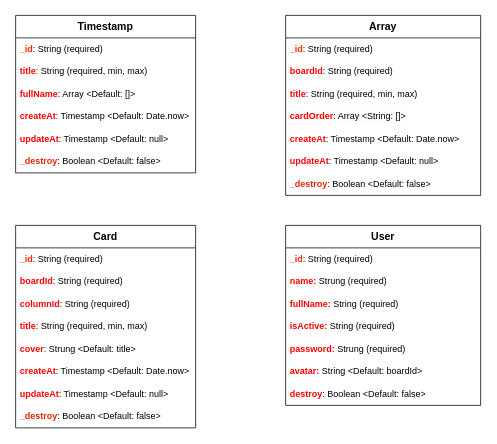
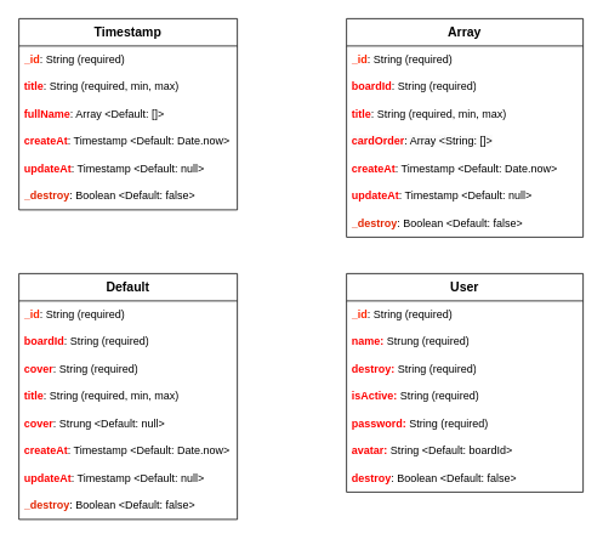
  <mxCell id="0" />
  <mxCell id="1" parent="0" />
  <mxCell id="2" value="&lt;b&gt;&lt;font style=&quot;font-size: 14px;&quot;&gt;Timestamp&lt;/font&gt;&lt;/b&gt;" style="swimlane;fontStyle=0;childLayout=stackLayout;horizontal=1;startSize=30;horizontalStack=0;resizeParent=1;resizeParentMax=0;resizeLast=0;collapsible=1;marginBottom=0;whiteSpace=wrap;html=1;" vertex="1" parent="1"><mxGeometry x="20" y="20" width="240" height="210" as="geometry" /></mxCell>
  <mxCell id="3" value="&lt;font color=&quot;#ff2600&quot;&gt;&lt;b&gt;_id&lt;/b&gt;&lt;/font&gt;: String (required)" style="text;strokeColor=none;fillColor=none;align=left;verticalAlign=middle;spacingLeft=4;spacingRight=4;overflow=hidden;points=[[0,0.5],[1,0.5]];portConstraint=eastwest;rotatable=0;whiteSpace=wrap;html=1;" vertex="1" parent="2"><mxGeometry y="30" width="240" height="30" as="geometry" /></mxCell>
  <mxCell id="4" value="&lt;b&gt;&lt;font color=&quot;#ff0000&quot;&gt;title&lt;/font&gt;&lt;/b&gt;: String (required, min, max)" style="text;strokeColor=none;fillColor=none;align=left;verticalAlign=middle;spacingLeft=4;spacingRight=4;overflow=hidden;points=[[0,0.5],[1,0.5]];portConstraint=eastwest;rotatable=0;whiteSpace=wrap;html=1;" vertex="1" parent="2"><mxGeometry y="60" width="240" height="30" as="geometry" /></mxCell>
  <mxCell id="5" value="&lt;b&gt;&lt;font color=&quot;#ff0000&quot;&gt;fullName&lt;/font&gt;&lt;/b&gt;: Array &amp;lt;Default: []&amp;gt;" style="text;strokeColor=none;fillColor=none;align=left;verticalAlign=middle;spacingLeft=4;spacingRight=4;overflow=hidden;points=[[0,0.5],[1,0.5]];portConstraint=eastwest;rotatable=0;whiteSpace=wrap;html=1;" vertex="1" parent="2"><mxGeometry y="90" width="240" height="30" as="geometry" /></mxCell>
  <mxCell id="6" value="&lt;font color=&quot;#ff0000&quot;&gt;&lt;b&gt;createAt&lt;/b&gt;&lt;/font&gt;: Timestamp &amp;lt;Default: Date.now&amp;gt;" style="text;strokeColor=none;fillColor=none;align=left;verticalAlign=middle;spacingLeft=4;spacingRight=4;overflow=hidden;points=[[0,0.5],[1,0.5]];portConstraint=eastwest;rotatable=0;whiteSpace=wrap;html=1;" vertex="1" parent="2"><mxGeometry y="120" width="240" height="30" as="geometry" /></mxCell>
  <mxCell id="7" value="&lt;b&gt;&lt;font color=&quot;#ff0000&quot;&gt;updateAt&lt;/font&gt;&lt;/b&gt;: Timestamp &amp;lt;Default: null&amp;gt;" style="text;strokeColor=none;fillColor=none;align=left;verticalAlign=middle;spacingLeft=4;spacingRight=4;overflow=hidden;points=[[0,0.5],[1,0.5]];portConstraint=eastwest;rotatable=0;whiteSpace=wrap;html=1;" vertex="1" parent="2"><mxGeometry y="150" width="240" height="30" as="geometry" /></mxCell>
  <mxCell id="8" value="&lt;b&gt;&lt;font color=&quot;#e32400&quot;&gt;_destroy&lt;/font&gt;&lt;/b&gt;: Boolean &amp;lt;Default: false&amp;gt;" style="text;strokeColor=none;fillColor=none;align=left;verticalAlign=middle;spacingLeft=4;spacingRight=4;overflow=hidden;points=[[0,0.5],[1,0.5]];portConstraint=eastwest;rotatable=0;whiteSpace=wrap;html=1;" vertex="1" parent="2"><mxGeometry y="180" width="240" height="30" as="geometry" /></mxCell>
  <mxCell id="9" value="&lt;b&gt;&lt;font style=&quot;font-size: 14px;&quot;&gt;Array&lt;/font&gt;&lt;/b&gt;" style="swimlane;fontStyle=0;childLayout=stackLayout;horizontal=1;startSize=30;horizontalStack=0;resizeParent=1;resizeParentMax=0;resizeLast=0;collapsible=1;marginBottom=0;whiteSpace=wrap;html=1;" vertex="1" parent="1"><mxGeometry x="380" y="20" width="260" height="240" as="geometry" /></mxCell>
  <mxCell id="10" value="&lt;font color=&quot;#ff2600&quot;&gt;&lt;b&gt;_id&lt;/b&gt;&lt;/font&gt;: String (required)" style="text;strokeColor=none;fillColor=none;align=left;verticalAlign=middle;spacingLeft=4;spacingRight=4;overflow=hidden;points=[[0,0.5],[1,0.5]];portConstraint=eastwest;rotatable=0;whiteSpace=wrap;html=1;" vertex="1" parent="9"><mxGeometry y="30" width="260" height="30" as="geometry" /></mxCell>
  <mxCell id="11" value="&lt;font color=&quot;#ff0000&quot;&gt;&lt;b&gt;boardId&lt;/b&gt;&lt;/font&gt;: String (required)" style="text;strokeColor=none;fillColor=none;align=left;verticalAlign=middle;spacingLeft=4;spacingRight=4;overflow=hidden;points=[[0,0.5],[1,0.5]];portConstraint=eastwest;rotatable=0;whiteSpace=wrap;html=1;" vertex="1" parent="9"><mxGeometry y="60" width="260" height="30" as="geometry" /></mxCell>
  <mxCell id="12" value="&lt;b&gt;&lt;font color=&quot;#ff0000&quot;&gt;title&lt;/font&gt;&lt;/b&gt;: String (required, min, max)" style="text;strokeColor=none;fillColor=none;align=left;verticalAlign=middle;spacingLeft=4;spacingRight=4;overflow=hidden;points=[[0,0.5],[1,0.5]];portConstraint=eastwest;rotatable=0;whiteSpace=wrap;html=1;" vertex="1" parent="9"><mxGeometry y="90" width="260" height="30" as="geometry" /></mxCell>
  <mxCell id="13" value="&lt;span style=&quot;caret-color: rgb(0, 0, 0); font-family: Helvetica; font-size: 12px; font-style: normal; font-variant-caps: normal; letter-spacing: normal; text-align: left; text-indent: 0px; text-transform: none; white-space: normal; word-spacing: 0px; -webkit-text-stroke-width: 0px; background-color: rgb(251, 251, 251); text-decoration: none; float: none; display: inline !important;&quot;&gt;&lt;b&gt;&lt;font color=&quot;#ff0000&quot;&gt;cardOrder&lt;/font&gt;&lt;/b&gt;&lt;/span&gt;&lt;span style=&quot;caret-color: rgb(0, 0, 0); color: rgb(0, 0, 0); font-family: Helvetica; font-size: 12px; font-style: normal; font-variant-caps: normal; font-weight: 400; letter-spacing: normal; orphans: auto; text-align: left; text-indent: 0px; text-transform: none; white-space: normal; widows: auto; word-spacing: 0px; -webkit-text-stroke-width: 0px; background-color: rgb(251, 251, 251); text-decoration: none; display: inline !important; float: none;&quot;&gt;: Array &amp;lt;String: []&amp;gt;&lt;/span&gt;" style="text;strokeColor=none;fillColor=none;align=left;verticalAlign=middle;spacingLeft=4;spacingRight=4;overflow=hidden;points=[[0,0.5],[1,0.5]];portConstraint=eastwest;rotatable=0;whiteSpace=wrap;html=1;" vertex="1" parent="9"><mxGeometry y="120" width="260" height="30" as="geometry" /></mxCell>
  <mxCell id="14" value="&lt;font color=&quot;#ff0000&quot;&gt;&lt;b&gt;createAt&lt;/b&gt;&lt;/font&gt;: Timestamp &amp;lt;Default: Date.now&amp;gt;" style="text;strokeColor=none;fillColor=none;align=left;verticalAlign=middle;spacingLeft=4;spacingRight=4;overflow=hidden;points=[[0,0.5],[1,0.5]];portConstraint=eastwest;rotatable=0;whiteSpace=wrap;html=1;" vertex="1" parent="9"><mxGeometry y="150" width="260" height="30" as="geometry" /></mxCell>
  <mxCell id="15" value="&lt;b&gt;&lt;font color=&quot;#ff0000&quot;&gt;updateAt&lt;/font&gt;&lt;/b&gt;: Timestamp &amp;lt;Default: null&amp;gt;" style="text;strokeColor=none;fillColor=none;align=left;verticalAlign=middle;spacingLeft=4;spacingRight=4;overflow=hidden;points=[[0,0.5],[1,0.5]];portConstraint=eastwest;rotatable=0;whiteSpace=wrap;html=1;" vertex="1" parent="9"><mxGeometry y="180" width="260" height="30" as="geometry" /></mxCell>
  <mxCell id="16" value="&lt;b&gt;&lt;font color=&quot;#e32400&quot;&gt;_destroy&lt;/font&gt;&lt;/b&gt;: Boolean &amp;lt;Default: false&amp;gt;" style="text;strokeColor=none;fillColor=none;align=left;verticalAlign=middle;spacingLeft=4;spacingRight=4;overflow=hidden;points=[[0,0.5],[1,0.5]];portConstraint=eastwest;rotatable=0;whiteSpace=wrap;html=1;" vertex="1" parent="9"><mxGeometry y="210" width="260" height="30" as="geometry" /></mxCell>
- <mxCell id="17" value="&lt;font style=&quot;font-size: 14px;&quot;&gt;&lt;b&gt;Card&lt;/b&gt;&lt;/font&gt;" style="swimlane;fontStyle=0;childLayout=stackLayout;horizontal=1;startSize=30;horizontalStack=0;resizeParent=1;resizeParentMax=0;resizeLast=0;collapsible=1;marginBottom=0;whiteSpace=wrap;html=1;" vertex="1" parent="1"><mxGeometry x="20" y="300" width="240" height="270" as="geometry" /></mxCell>
+ <mxCell id="17" value="&lt;font style=&quot;font-size: 14px;&quot;&gt;&lt;b&gt;Default&lt;/b&gt;&lt;/font&gt;" style="swimlane;fontStyle=0;childLayout=stackLayout;horizontal=1;startSize=30;horizontalStack=0;resizeParent=1;resizeParentMax=0;resizeLast=0;collapsible=1;marginBottom=0;whiteSpace=wrap;html=1;" vertex="1" parent="1"><mxGeometry x="20" y="300" width="240" height="270" as="geometry" /></mxCell>
  <mxCell id="18" value="&lt;font color=&quot;#ff2600&quot;&gt;&lt;b&gt;_id&lt;/b&gt;&lt;/font&gt;: String (required)" style="text;strokeColor=none;fillColor=none;align=left;verticalAlign=middle;spacingLeft=4;spacingRight=4;overflow=hidden;points=[[0,0.5],[1,0.5]];portConstraint=eastwest;rotatable=0;whiteSpace=wrap;html=1;" vertex="1" parent="17"><mxGeometry y="30" width="240" height="30" as="geometry" /></mxCell>
  <mxCell id="19" value="&lt;font color=&quot;#ff0000&quot;&gt;&lt;b&gt;boardId&lt;/b&gt;&lt;/font&gt;: String (required)" style="text;strokeColor=none;fillColor=none;align=left;verticalAlign=middle;spacingLeft=4;spacingRight=4;overflow=hidden;points=[[0,0.5],[1,0.5]];portConstraint=eastwest;rotatable=0;whiteSpace=wrap;html=1;" vertex="1" parent="17"><mxGeometry y="60" width="240" height="30" as="geometry" /></mxCell>
- <mxCell id="20" value="&lt;b&gt;&lt;font color=&quot;#ff0000&quot;&gt;columnId&lt;/font&gt;&lt;/b&gt;: String (required)" style="text;strokeColor=none;fillColor=none;align=left;verticalAlign=middle;spacingLeft=4;spacingRight=4;overflow=hidden;points=[[0,0.5],[1,0.5]];portConstraint=eastwest;rotatable=0;whiteSpace=wrap;html=1;" vertex="1" parent="17"><mxGeometry y="90" width="240" height="30" as="geometry" /></mxCell>
+ <mxCell id="20" value="&lt;b&gt;&lt;font color=&quot;#ff0000&quot;&gt;cover&lt;/font&gt;&lt;/b&gt;: String (required)" style="text;strokeColor=none;fillColor=none;align=left;verticalAlign=middle;spacingLeft=4;spacingRight=4;overflow=hidden;points=[[0,0.5],[1,0.5]];portConstraint=eastwest;rotatable=0;whiteSpace=wrap;html=1;" vertex="1" parent="17"><mxGeometry y="90" width="240" height="30" as="geometry" /></mxCell>
  <mxCell id="21" value="&lt;b&gt;&lt;font color=&quot;#ff0000&quot;&gt;title&lt;/font&gt;&lt;/b&gt;: String (required, min, max)" style="text;strokeColor=none;fillColor=none;align=left;verticalAlign=middle;spacingLeft=4;spacingRight=4;overflow=hidden;points=[[0,0.5],[1,0.5]];portConstraint=eastwest;rotatable=0;whiteSpace=wrap;html=1;" vertex="1" parent="17"><mxGeometry y="120" width="240" height="30" as="geometry" /></mxCell>
- <mxCell id="22" value="&lt;font color=&quot;#ff0000&quot;&gt;&lt;b&gt;cover&lt;/b&gt;&lt;/font&gt;: Strung &amp;lt;Default: title&amp;gt;" style="text;strokeColor=none;fillColor=none;align=left;verticalAlign=middle;spacingLeft=4;spacingRight=4;overflow=hidden;points=[[0,0.5],[1,0.5]];portConstraint=eastwest;rotatable=0;whiteSpace=wrap;html=1;" vertex="1" parent="17"><mxGeometry y="150" width="240" height="30" as="geometry" /></mxCell>
+ <mxCell id="22" value="&lt;font color=&quot;#ff0000&quot;&gt;&lt;b&gt;cover&lt;/b&gt;&lt;/font&gt;: Strung &amp;lt;Default: null&amp;gt;" style="text;strokeColor=none;fillColor=none;align=left;verticalAlign=middle;spacingLeft=4;spacingRight=4;overflow=hidden;points=[[0,0.5],[1,0.5]];portConstraint=eastwest;rotatable=0;whiteSpace=wrap;html=1;" vertex="1" parent="17"><mxGeometry y="150" width="240" height="30" as="geometry" /></mxCell>
  <mxCell id="23" value="&lt;font color=&quot;#ff0000&quot;&gt;&lt;b&gt;createAt&lt;/b&gt;&lt;/font&gt;: Timestamp &amp;lt;Default: Date.now&amp;gt;" style="text;strokeColor=none;fillColor=none;align=left;verticalAlign=middle;spacingLeft=4;spacingRight=4;overflow=hidden;points=[[0,0.5],[1,0.5]];portConstraint=eastwest;rotatable=0;whiteSpace=wrap;html=1;" vertex="1" parent="17"><mxGeometry y="180" width="240" height="30" as="geometry" /></mxCell>
  <mxCell id="24" value="&lt;b&gt;&lt;font color=&quot;#ff0000&quot;&gt;updateAt&lt;/font&gt;&lt;/b&gt;: Timestamp &amp;lt;Default: null&amp;gt;" style="text;strokeColor=none;fillColor=none;align=left;verticalAlign=middle;spacingLeft=4;spacingRight=4;overflow=hidden;points=[[0,0.5],[1,0.5]];portConstraint=eastwest;rotatable=0;whiteSpace=wrap;html=1;" vertex="1" parent="17"><mxGeometry y="210" width="240" height="30" as="geometry" /></mxCell>
  <mxCell id="25" value="&lt;b&gt;&lt;font color=&quot;#e32400&quot;&gt;_destroy&lt;/font&gt;&lt;/b&gt;: Boolean &amp;lt;Default: false&amp;gt;" style="text;strokeColor=none;fillColor=none;align=left;verticalAlign=middle;spacingLeft=4;spacingRight=4;overflow=hidden;points=[[0,0.5],[1,0.5]];portConstraint=eastwest;rotatable=0;whiteSpace=wrap;html=1;" vertex="1" parent="17"><mxGeometry y="240" width="240" height="30" as="geometry" /></mxCell>
  <mxCell id="26" value="&lt;font style=&quot;font-size: 14px;&quot;&gt;&lt;b&gt;User&lt;/b&gt;&lt;/font&gt;" style="swimlane;fontStyle=0;childLayout=stackLayout;horizontal=1;startSize=30;horizontalStack=0;resizeParent=1;resizeParentMax=0;resizeLast=0;collapsible=1;marginBottom=0;whiteSpace=wrap;html=1;" vertex="1" parent="1"><mxGeometry x="380" y="300" width="260" height="240" as="geometry" /></mxCell>
  <mxCell id="27" value="&lt;font color=&quot;#ff2600&quot;&gt;&lt;b&gt;_id&lt;/b&gt;&lt;/font&gt;: String (required)" style="text;strokeColor=none;fillColor=none;align=left;verticalAlign=middle;spacingLeft=4;spacingRight=4;overflow=hidden;points=[[0,0.5],[1,0.5]];portConstraint=eastwest;rotatable=0;whiteSpace=wrap;html=1;" vertex="1" parent="26"><mxGeometry y="30" width="260" height="30" as="geometry" /></mxCell>
  <mxCell id="28" value="&lt;font style=&quot;font-weight: bold;&quot; color=&quot;#ff0000&quot;&gt;name: &lt;/font&gt;Strung (required)" style="text;strokeColor=none;fillColor=none;align=left;verticalAlign=middle;spacingLeft=4;spacingRight=4;overflow=hidden;points=[[0,0.5],[1,0.5]];portConstraint=eastwest;rotatable=0;whiteSpace=wrap;html=1;" vertex="1" parent="26"><mxGeometry y="60" width="260" height="30" as="geometry" /></mxCell>
- <mxCell id="29" value="&lt;b&gt;&lt;font color=&quot;#ff0000&quot;&gt;fullName:&amp;nbsp;&lt;/font&gt;&lt;/b&gt;String (required)" style="text;strokeColor=none;fillColor=none;align=left;verticalAlign=middle;spacingLeft=4;spacingRight=4;overflow=hidden;points=[[0,0.5],[1,0.5]];portConstraint=eastwest;rotatable=0;whiteSpace=wrap;html=1;" vertex="1" parent="26"><mxGeometry y="90" width="260" height="30" as="geometry" /></mxCell>
+ <mxCell id="29" value="&lt;b&gt;&lt;font color=&quot;#ff0000&quot;&gt;destroy:&amp;nbsp;&lt;/font&gt;&lt;/b&gt;String (required)" style="text;strokeColor=none;fillColor=none;align=left;verticalAlign=middle;spacingLeft=4;spacingRight=4;overflow=hidden;points=[[0,0.5],[1,0.5]];portConstraint=eastwest;rotatable=0;whiteSpace=wrap;html=1;" vertex="1" parent="26"><mxGeometry y="90" width="260" height="30" as="geometry" /></mxCell>
  <mxCell id="30" value="&lt;b&gt;&lt;font color=&quot;#ff0000&quot;&gt;isActive:&amp;nbsp;&lt;/font&gt;&lt;/b&gt;String (required)" style="text;strokeColor=none;fillColor=none;align=left;verticalAlign=middle;spacingLeft=4;spacingRight=4;overflow=hidden;points=[[0,0.5],[1,0.5]];portConstraint=eastwest;rotatable=0;whiteSpace=wrap;html=1;" vertex="1" parent="26"><mxGeometry y="120" width="260" height="30" as="geometry" /></mxCell>
- <mxCell id="31" value="&lt;b&gt;&lt;font color=&quot;#ff0000&quot;&gt;password:&amp;nbsp;&lt;/font&gt;&lt;/b&gt;Strung (required)" style="text;strokeColor=none;fillColor=none;align=left;verticalAlign=middle;spacingLeft=4;spacingRight=4;overflow=hidden;points=[[0,0.5],[1,0.5]];portConstraint=eastwest;rotatable=0;whiteSpace=wrap;html=1;" vertex="1" parent="26"><mxGeometry y="150" width="260" height="30" as="geometry" /></mxCell>
+ <mxCell id="31" value="&lt;b&gt;&lt;font color=&quot;#ff0000&quot;&gt;password:&amp;nbsp;&lt;/font&gt;&lt;/b&gt;String (required)" style="text;strokeColor=none;fillColor=none;align=left;verticalAlign=middle;spacingLeft=4;spacingRight=4;overflow=hidden;points=[[0,0.5],[1,0.5]];portConstraint=eastwest;rotatable=0;whiteSpace=wrap;html=1;" vertex="1" parent="26"><mxGeometry y="150" width="260" height="30" as="geometry" /></mxCell>
  <mxCell id="32" value="&lt;b&gt;&lt;font color=&quot;#ff0000&quot;&gt;avatar:&amp;nbsp;&lt;/font&gt;&lt;/b&gt;String &amp;lt;Default: boardId&amp;gt;" style="text;strokeColor=none;fillColor=none;align=left;verticalAlign=middle;spacingLeft=4;spacingRight=4;overflow=hidden;points=[[0,0.5],[1,0.5]];portConstraint=eastwest;rotatable=0;whiteSpace=wrap;html=1;" vertex="1" parent="26"><mxGeometry y="180" width="260" height="30" as="geometry" /></mxCell>
  <mxCell id="33" value="&lt;b&gt;&lt;font color=&quot;#ff0000&quot;&gt;destroy&lt;/font&gt;&lt;/b&gt;: Boolean &amp;lt;Default: false&amp;gt;" style="text;strokeColor=none;fillColor=none;align=left;verticalAlign=middle;spacingLeft=4;spacingRight=4;overflow=hidden;points=[[0,0.5],[1,0.5]];portConstraint=eastwest;rotatable=0;whiteSpace=wrap;html=1;" vertex="1" parent="26"><mxGeometry y="210" width="260" height="30" as="geometry" /></mxCell>
